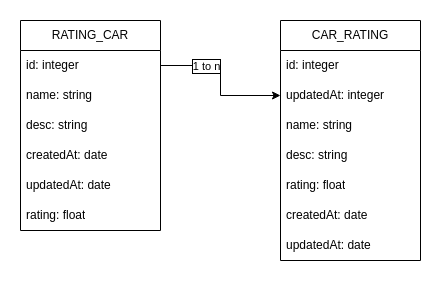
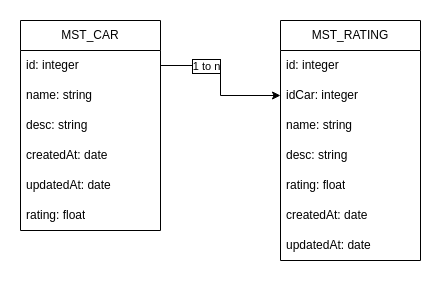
  <mxCell id="0" />
  <mxCell id="1" parent="0" />
- <mxCell id="2" value="RATING_CAR" style="swimlane;fontStyle=0;childLayout=stackLayout;horizontal=1;startSize=30;horizontalStack=0;resizeParent=1;resizeParentMax=0;resizeLast=0;collapsible=1;marginBottom=0;whiteSpace=wrap;html=1;" vertex="1" parent="1"><mxGeometry x="20" y="20" width="140" height="210" as="geometry" /></mxCell>
+ <mxCell id="2" value="MST_CAR" style="swimlane;fontStyle=0;childLayout=stackLayout;horizontal=1;startSize=30;horizontalStack=0;resizeParent=1;resizeParentMax=0;resizeLast=0;collapsible=1;marginBottom=0;whiteSpace=wrap;html=1;" vertex="1" parent="1"><mxGeometry x="20" y="20" width="140" height="210" as="geometry" /></mxCell>
  <mxCell id="3" value="id: integer" style="text;strokeColor=none;fillColor=none;align=left;verticalAlign=middle;spacingLeft=4;spacingRight=4;overflow=hidden;points=[[0,0.5],[1,0.5]];portConstraint=eastwest;rotatable=0;whiteSpace=wrap;html=1;" vertex="1" parent="2"><mxGeometry y="30" width="140" height="30" as="geometry" /></mxCell>
  <mxCell id="4" value="name: string" style="text;strokeColor=none;fillColor=none;align=left;verticalAlign=middle;spacingLeft=4;spacingRight=4;overflow=hidden;points=[[0,0.5],[1,0.5]];portConstraint=eastwest;rotatable=0;whiteSpace=wrap;html=1;" vertex="1" parent="2"><mxGeometry y="60" width="140" height="30" as="geometry" /></mxCell>
  <mxCell id="5" value="desc: string" style="text;strokeColor=none;fillColor=none;align=left;verticalAlign=middle;spacingLeft=4;spacingRight=4;overflow=hidden;points=[[0,0.5],[1,0.5]];portConstraint=eastwest;rotatable=0;whiteSpace=wrap;html=1;" vertex="1" parent="2"><mxGeometry y="90" width="140" height="30" as="geometry" /></mxCell>
  <mxCell id="6" value="createdAt: date" style="text;strokeColor=none;fillColor=none;align=left;verticalAlign=middle;spacingLeft=4;spacingRight=4;overflow=hidden;points=[[0,0.5],[1,0.5]];portConstraint=eastwest;rotatable=0;whiteSpace=wrap;html=1;" vertex="1" parent="2"><mxGeometry y="120" width="140" height="30" as="geometry" /></mxCell>
  <mxCell id="7" value="updatedAt: date" style="text;strokeColor=none;fillColor=none;align=left;verticalAlign=middle;spacingLeft=4;spacingRight=4;overflow=hidden;points=[[0,0.5],[1,0.5]];portConstraint=eastwest;rotatable=0;whiteSpace=wrap;html=1;" vertex="1" parent="2"><mxGeometry y="150" width="140" height="30" as="geometry" /></mxCell>
  <mxCell id="8" value="rating: float" style="text;strokeColor=none;fillColor=none;align=left;verticalAlign=middle;spacingLeft=4;spacingRight=4;overflow=hidden;points=[[0,0.5],[1,0.5]];portConstraint=eastwest;rotatable=0;whiteSpace=wrap;html=1;" vertex="1" parent="2"><mxGeometry y="180" width="140" height="30" as="geometry" /></mxCell>
- <mxCell id="9" value="CAR_RATING" style="swimlane;fontStyle=0;childLayout=stackLayout;horizontal=1;startSize=30;horizontalStack=0;resizeParent=1;resizeParentMax=0;resizeLast=0;collapsible=1;marginBottom=0;whiteSpace=wrap;html=1;" vertex="1" parent="1"><mxGeometry x="280" y="20" width="140" height="240" as="geometry" /></mxCell>
+ <mxCell id="9" value="MST_RATING" style="swimlane;fontStyle=0;childLayout=stackLayout;horizontal=1;startSize=30;horizontalStack=0;resizeParent=1;resizeParentMax=0;resizeLast=0;collapsible=1;marginBottom=0;whiteSpace=wrap;html=1;" vertex="1" parent="1"><mxGeometry x="280" y="20" width="140" height="240" as="geometry" /></mxCell>
  <mxCell id="10" value="id: integer" style="text;strokeColor=none;fillColor=none;align=left;verticalAlign=middle;spacingLeft=4;spacingRight=4;overflow=hidden;points=[[0,0.5],[1,0.5]];portConstraint=eastwest;rotatable=0;whiteSpace=wrap;html=1;" vertex="1" parent="9"><mxGeometry y="30" width="140" height="30" as="geometry" /></mxCell>
- <mxCell id="11" value="updatedAt: integer" style="text;strokeColor=none;fillColor=none;align=left;verticalAlign=middle;spacingLeft=4;spacingRight=4;overflow=hidden;points=[[0,0.5],[1,0.5]];portConstraint=eastwest;rotatable=0;whiteSpace=wrap;html=1;" vertex="1" parent="9"><mxGeometry y="60" width="140" height="30" as="geometry" /></mxCell>
+ <mxCell id="11" value="idCar: integer" style="text;strokeColor=none;fillColor=none;align=left;verticalAlign=middle;spacingLeft=4;spacingRight=4;overflow=hidden;points=[[0,0.5],[1,0.5]];portConstraint=eastwest;rotatable=0;whiteSpace=wrap;html=1;" vertex="1" parent="9"><mxGeometry y="60" width="140" height="30" as="geometry" /></mxCell>
  <mxCell id="12" value="name: string" style="text;strokeColor=none;fillColor=none;align=left;verticalAlign=middle;spacingLeft=4;spacingRight=4;overflow=hidden;points=[[0,0.5],[1,0.5]];portConstraint=eastwest;rotatable=0;whiteSpace=wrap;html=1;" vertex="1" parent="9"><mxGeometry y="90" width="140" height="30" as="geometry" /></mxCell>
  <mxCell id="13" value="desc: string" style="text;strokeColor=none;fillColor=none;align=left;verticalAlign=middle;spacingLeft=4;spacingRight=4;overflow=hidden;points=[[0,0.5],[1,0.5]];portConstraint=eastwest;rotatable=0;whiteSpace=wrap;html=1;" vertex="1" parent="9"><mxGeometry y="120" width="140" height="30" as="geometry" /></mxCell>
  <mxCell id="14" value="rating: float" style="text;strokeColor=none;fillColor=none;align=left;verticalAlign=middle;spacingLeft=4;spacingRight=4;overflow=hidden;points=[[0,0.5],[1,0.5]];portConstraint=eastwest;rotatable=0;whiteSpace=wrap;html=1;" vertex="1" parent="9"><mxGeometry y="150" width="140" height="30" as="geometry" /></mxCell>
  <mxCell id="15" value="createdAt: date" style="text;strokeColor=none;fillColor=none;align=left;verticalAlign=middle;spacingLeft=4;spacingRight=4;overflow=hidden;points=[[0,0.5],[1,0.5]];portConstraint=eastwest;rotatable=0;whiteSpace=wrap;html=1;" vertex="1" parent="9"><mxGeometry y="180" width="140" height="30" as="geometry" /></mxCell>
  <mxCell id="16" value="updatedAt: date" style="text;strokeColor=none;fillColor=none;align=left;verticalAlign=middle;spacingLeft=4;spacingRight=4;overflow=hidden;points=[[0,0.5],[1,0.5]];portConstraint=eastwest;rotatable=0;whiteSpace=wrap;html=1;" vertex="1" parent="9"><mxGeometry y="210" width="140" height="30" as="geometry" /></mxCell>
  <mxCell id="17" style="edgeStyle=orthogonalEdgeStyle;rounded=0;orthogonalLoop=1;jettySize=auto;html=1;exitX=1;exitY=0.5;exitDx=0;exitDy=0;entryX=0;entryY=0.5;entryDx=0;entryDy=0;" edge="1" parent="1" source="3" target="11"><mxGeometry relative="1" as="geometry"><mxPoint x="240" y="95" as="targetPoint" /></mxGeometry></mxCell>
  <mxCell id="18" value="1 to n" style="edgeLabel;html=1;align=center;verticalAlign=middle;resizable=0;points=[];labelBorderColor=default;" vertex="1" connectable="0" parent="17"><mxGeometry x="-0.396" relative="1" as="geometry"><mxPoint as="offset" /></mxGeometry></mxCell>
